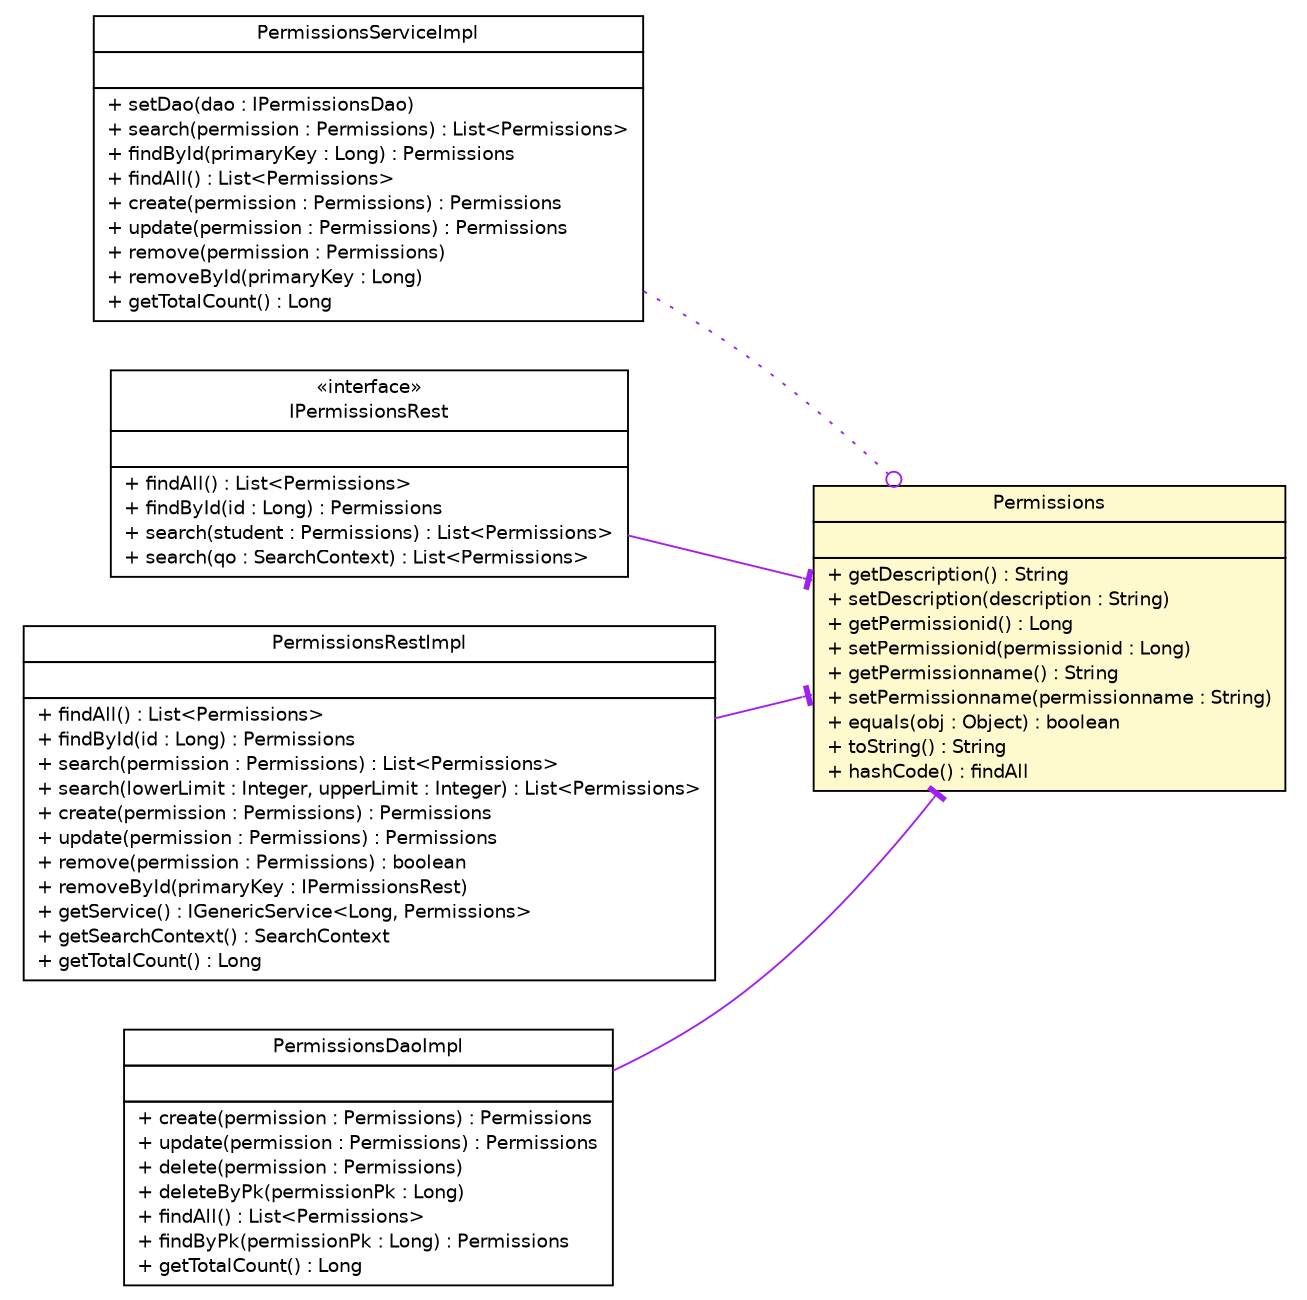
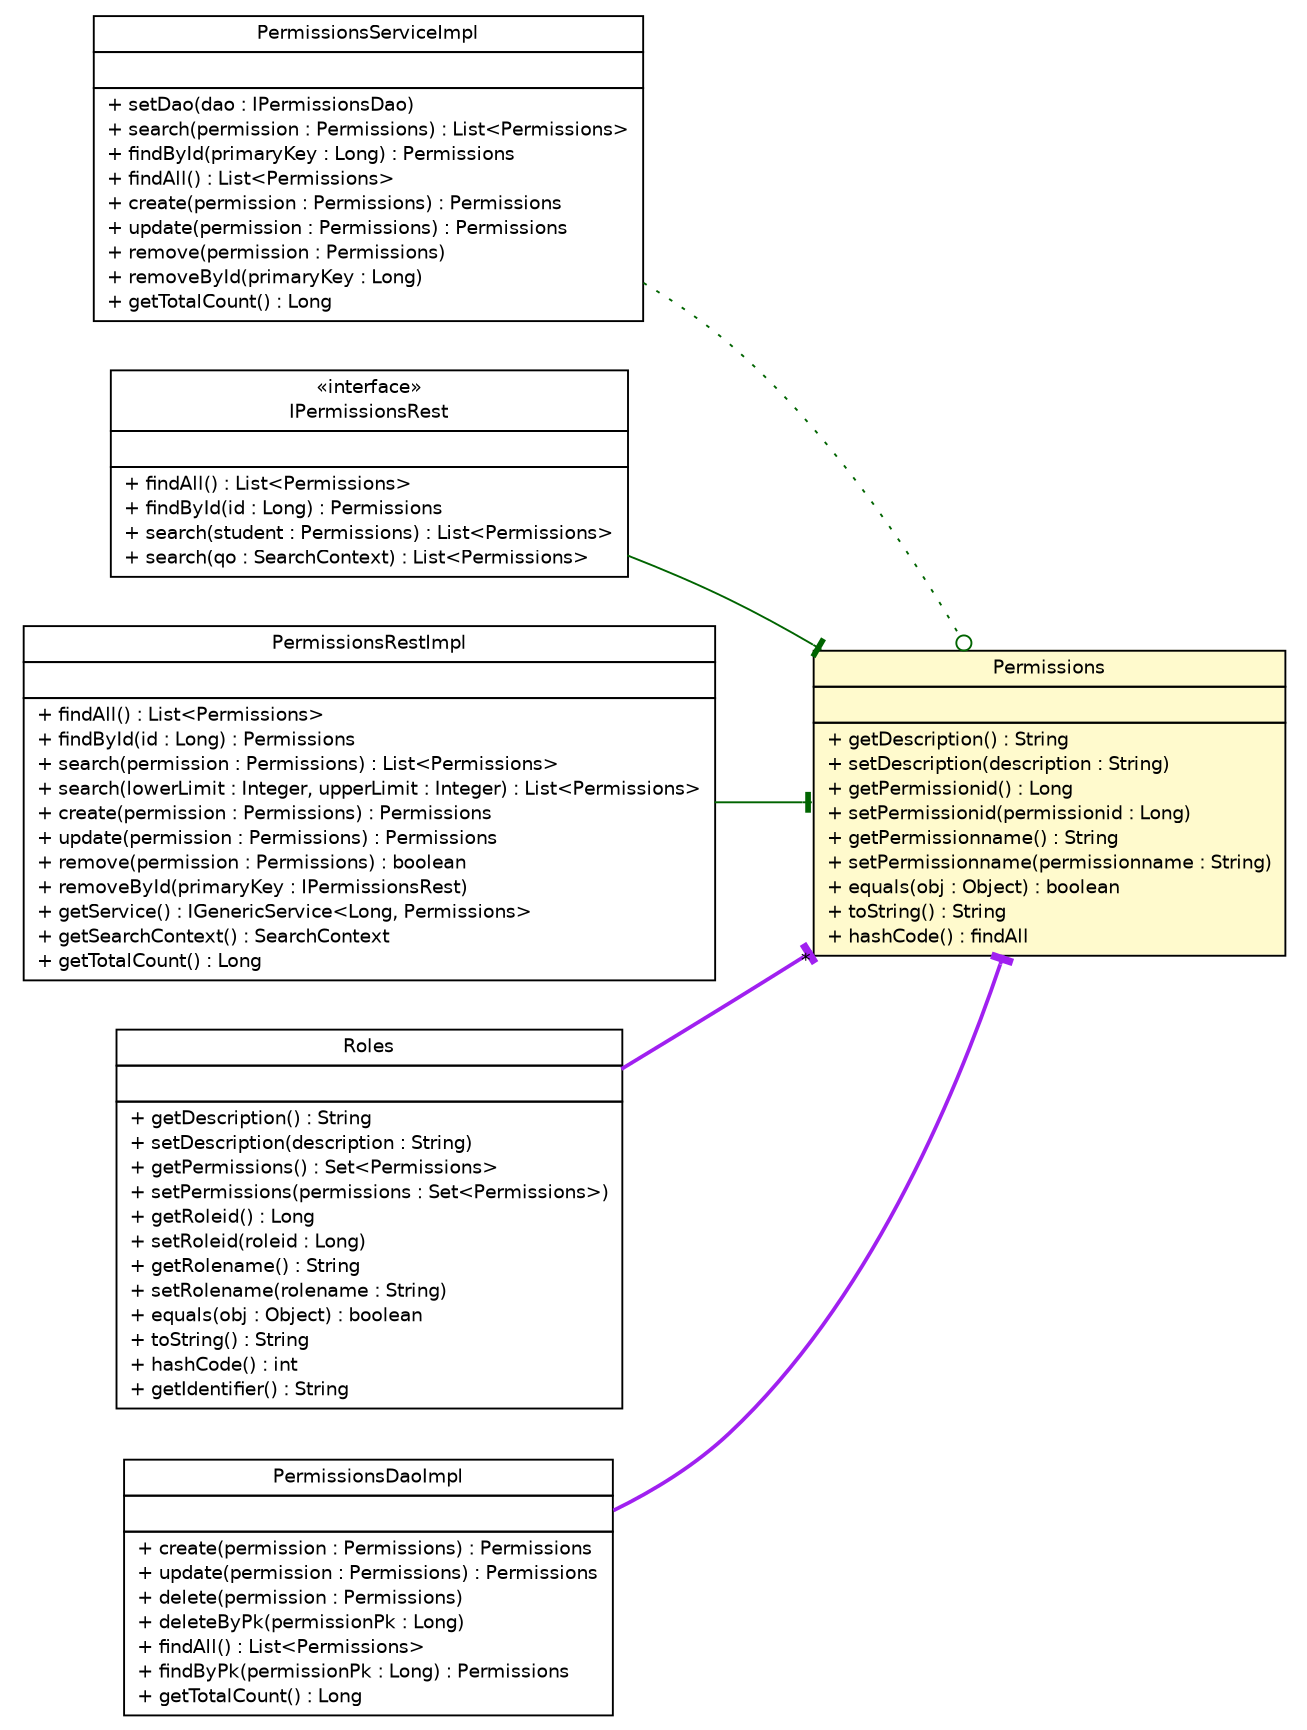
  digraph {
    nodesep=0.25
    rankdir=LR
    ranksep=0.5
    node [fontcolor=black fontname=Helvetica fontsize=10.0 shape=plaintext]
    edge [arrowhead=tee color=purple fontcolor=black fontname=Helvetica fontsize=10.0 headport=p labelfontname=Helvetica labelfontsize=10 style=solid tailport=p]
    n1 [label=<<table title="com.inn.headstartdemo.service.impl.PermissionsServiceImpl" border="0" cellborder="1" cellspacing="0" cellpadding="2" port="p" href="../service/impl/PermissionsServiceImpl.html"> 		<tr><td><table border="0" cellspacing="0" cellpadding="1"> <tr><td align="center" balign="center"> PermissionsServiceImpl </td></tr> 		</table></td></tr> 		<tr><td><table border="0" cellspacing="0" cellpadding="1"> <tr><td align="left" balign="left">  </td></tr> 		</table></td></tr> 		<tr><td><table border="0" cellspacing="0" cellpadding="1"> <tr><td align="left" balign="left"> + setDao(dao : IPermissionsDao) </td></tr> <tr><td align="left" balign="left"> + search(permission : Permissions) : List&lt;Permissions&gt; </td></tr> <tr><td align="left" balign="left"> + findById(primaryKey : Long) : Permissions </td></tr> <tr><td align="left" balign="left"> + findAll() : List&lt;Permissions&gt; </td></tr> <tr><td align="left" balign="left"> + create(permission : Permissions) : Permissions </td></tr> <tr><td align="left" balign="left"> + update(permission : Permissions) : Permissions </td></tr> <tr><td align="left" balign="left"> + remove(permission : Permissions) </td></tr> <tr><td align="left" balign="left"> + removeById(primaryKey : Long) </td></tr> <tr><td align="left" balign="left"> + getTotalCount() : Long </td></tr> 		</table></td></tr> 		</table>>]
    n2 [label=<<table title="com.inn.headstartdemo.model.Permissions" border="0" cellborder="1" cellspacing="0" cellpadding="2" port="p" bgcolor="lemonChiffon" href="./Permissions.html"> 		<tr><td><table border="0" cellspacing="0" cellpadding="1"> <tr><td align="center" balign="center"> Permissions </td></tr> 		</table></td></tr> 		<tr><td><table border="0" cellspacing="0" cellpadding="1"> <tr><td align="left" balign="left">  </td></tr> 		</table></td></tr> 		<tr><td><table border="0" cellspacing="0" cellpadding="1"> <tr><td align="left" balign="left"> + getDescription() : String </td></tr> <tr><td align="left" balign="left"> + setDescription(description : String) </td></tr> <tr><td align="left" balign="left"> + getPermissionid() : Long </td></tr> <tr><td align="left" balign="left"> + setPermissionid(permissionid : Long) </td></tr> <tr><td align="left" balign="left"> + getPermissionname() : String </td></tr> <tr><td align="left" balign="left"> + setPermissionname(permissionname : String) </td></tr> <tr><td align="left" balign="left"> + equals(obj : Object) : boolean </td></tr> <tr><td align="left" balign="left"> + toString() : String </td></tr> <tr><td align="left" balign="left"> + hashCode() : findAll </td></tr> 		</table></td></tr> 		</table>>]
    n3 [label=<<table title="com.inn.headstartdemo.rest.IPermissionsRest" border="0" cellborder="1" cellspacing="0" cellpadding="2" port="p" href="../rest/IPermissionsRest.html"> 		<tr><td><table border="0" cellspacing="0" cellpadding="1"> <tr><td align="center" balign="center"> &#171;interface&#187; </td></tr> <tr><td align="center" balign="center"> IPermissionsRest </td></tr> 		</table></td></tr> 		<tr><td><table border="0" cellspacing="0" cellpadding="1"> <tr><td align="left" balign="left">  </td></tr> 		</table></td></tr> 		<tr><td><table border="0" cellspacing="0" cellpadding="1"> <tr><td align="left" balign="left"> + findAll() : List&lt;Permissions&gt; </td></tr> <tr><td align="left" balign="left"> + findById(id : Long) : Permissions </td></tr> <tr><td align="left" balign="left"> + search(student : Permissions) : List&lt;Permissions&gt; </td></tr> <tr><td align="left" balign="left"> + search(qo : SearchContext) : List&lt;Permissions&gt; </td></tr> 		</table></td></tr> 		</table>>]
    n4 [label=<<table title="com.inn.headstartdemo.rest.impl.PermissionsRestImpl" border="0" cellborder="1" cellspacing="0" cellpadding="2" port="p" href="../rest/impl/PermissionsRestImpl.html"> 		<tr><td><table border="0" cellspacing="0" cellpadding="1"> <tr><td align="center" balign="center"> PermissionsRestImpl </td></tr> 		</table></td></tr> 		<tr><td><table border="0" cellspacing="0" cellpadding="1"> <tr><td align="left" balign="left">  </td></tr> 		</table></td></tr> 		<tr><td><table border="0" cellspacing="0" cellpadding="1"> <tr><td align="left" balign="left"> + findAll() : List&lt;Permissions&gt; </td></tr> <tr><td align="left" balign="left"> + findById(id : Long) : Permissions </td></tr> <tr><td align="left" balign="left"> + search(permission : Permissions) : List&lt;Permissions&gt; </td></tr> <tr><td align="left" balign="left"> + search(lowerLimit : Integer, upperLimit : Integer) : List&lt;Permissions&gt; </td></tr> <tr><td align="left" balign="left"> + create(permission : Permissions) : Permissions </td></tr> <tr><td align="left" balign="left"> + update(permission : Permissions) : Permissions </td></tr> <tr><td align="left" balign="left"> + remove(permission : Permissions) : boolean </td></tr> <tr><td align="left" balign="left"> + removeById(primaryKey : IPermissionsRest) </td></tr> <tr><td align="left" balign="left"> + getService() : IGenericService&lt;Long, Permissions&gt; </td></tr> <tr><td align="left" balign="left"> + getSearchContext() : SearchContext </td></tr> <tr><td align="left" balign="left"> + getTotalCount() : Long </td></tr> 		</table></td></tr> 		</table>>]
+   n5 [label=<<table title="com.inn.headstartdemo.model.Roles" border="0" cellborder="1" cellspacing="0" cellpadding="2" port="p" href="./Roles.html"> 		<tr><td><table border="0" cellspacing="0" cellpadding="1"> <tr><td align="center" balign="center"> Roles </td></tr> 		</table></td></tr> 		<tr><td><table border="0" cellspacing="0" cellpadding="1"> <tr><td align="left" balign="left">  </td></tr> 		</table></td></tr> 		<tr><td><table border="0" cellspacing="0" cellpadding="1"> <tr><td align="left" balign="left"> + getDescription() : String </td></tr> <tr><td align="left" balign="left"> + setDescription(description : String) </td></tr> <tr><td align="left" balign="left"> + getPermissions() : Set&lt;Permissions&gt; </td></tr> <tr><td align="left" balign="left"> + setPermissions(permissions : Set&lt;Permissions&gt;) </td></tr> <tr><td align="left" balign="left"> + getRoleid() : Long </td></tr> <tr><td align="left" balign="left"> + setRoleid(roleid : Long) </td></tr> <tr><td align="left" balign="left"> + getRolename() : String </td></tr> <tr><td align="left" balign="left"> + setRolename(rolename : String) </td></tr> <tr><td align="left" balign="left"> + equals(obj : Object) : boolean </td></tr> <tr><td align="left" balign="left"> + toString() : String </td></tr> <tr><td align="left" balign="left"> + hashCode() : int </td></tr> <tr><td align="left" balign="left"> + getIdentifier() : String </td></tr> 		</table></td></tr> 		</table>>]
    n6 [label=<<table title="com.inn.headstartdemo.dao.impl.PermissionsDaoImpl" border="0" cellborder="1" cellspacing="0" cellpadding="2" port="p" href="../dao/impl/PermissionsDaoImpl.html"> 		<tr><td><table border="0" cellspacing="0" cellpadding="1"> <tr><td align="center" balign="center"> PermissionsDaoImpl </td></tr> 		</table></td></tr> 		<tr><td><table border="0" cellspacing="0" cellpadding="1"> <tr><td align="left" balign="left">  </td></tr> 		</table></td></tr> 		<tr><td><table border="0" cellspacing="0" cellpadding="1"> <tr><td align="left" balign="left"> + create(permission : Permissions) : Permissions </td></tr> <tr><td align="left" balign="left"> + update(permission : Permissions) : Permissions </td></tr> <tr><td align="left" balign="left"> + delete(permission : Permissions) </td></tr> <tr><td align="left" balign="left"> + deleteByPk(permissionPk : Long) </td></tr> <tr><td align="left" balign="left"> + findAll() : List&lt;Permissions&gt; </td></tr> <tr><td align="left" balign="left"> + findByPk(permissionPk : Long) : Permissions </td></tr> <tr><td align="left" balign="left"> + getTotalCount() : Long </td></tr> 		</table></td></tr> 		</table>>]
-   n1 -> n2 [arrowhead=odot style=dotted]
-   n3 -> n2
-   n4 -> n2
-   n6 -> n2
+   n1 -> n2 [arrowhead=odot color=darkgreen style=dotted]
+   n3 -> n2 [color=darkgreen]
+   n4 -> n2 [color=darkgreen]
+   n5 -> n2 [headlabel="*" style=bold]
+   n6 -> n2 [style=bold]
  }
